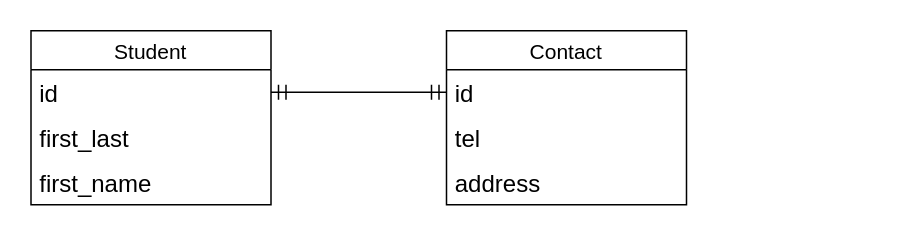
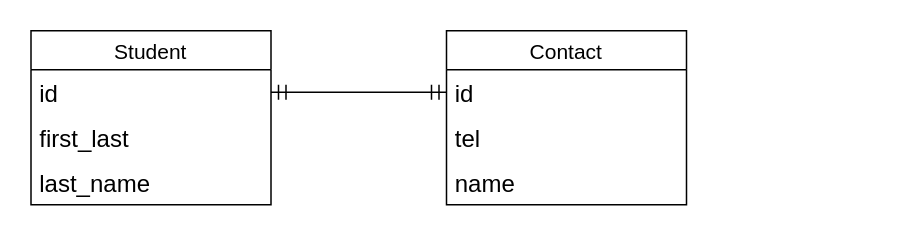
  <mxCell id="0" />
  <mxCell id="1" parent="0" />
  <mxCell id="2" value="Student" style="swimlane;fontStyle=0;childLayout=stackLayout;horizontal=1;startSize=26;horizontalStack=0;resizeParent=1;resizeParentMax=0;resizeLast=0;collapsible=1;marginBottom=0;align=center;fontSize=14;" parent="1" vertex="1"><mxGeometry x="20" y="20" width="160" height="116" as="geometry" /></mxCell>
  <mxCell id="3" value="id" style="text;strokeColor=none;fillColor=none;spacingLeft=4;spacingRight=4;overflow=hidden;rotatable=0;points=[[0,0.5],[1,0.5]];portConstraint=eastwest;fontSize=16;whiteSpace=wrap;html=1;" parent="2" vertex="1"><mxGeometry y="26" width="160" height="30" as="geometry" /></mxCell>
  <mxCell id="4" value="first_last" style="text;strokeColor=none;fillColor=none;spacingLeft=4;spacingRight=4;overflow=hidden;rotatable=0;points=[[0,0.5],[1,0.5]];portConstraint=eastwest;fontSize=16;whiteSpace=wrap;html=1;" parent="2" vertex="1"><mxGeometry y="56" width="160" height="30" as="geometry" /></mxCell>
- <mxCell id="5" value="first_name" style="text;strokeColor=none;fillColor=none;spacingLeft=4;spacingRight=4;overflow=hidden;rotatable=0;points=[[0,0.5],[1,0.5]];portConstraint=eastwest;fontSize=16;whiteSpace=wrap;html=1;" parent="2" vertex="1"><mxGeometry y="86" width="160" height="30" as="geometry" /></mxCell>
+ <mxCell id="5" value="last_name" style="text;strokeColor=none;fillColor=none;spacingLeft=4;spacingRight=4;overflow=hidden;rotatable=0;points=[[0,0.5],[1,0.5]];portConstraint=eastwest;fontSize=16;whiteSpace=wrap;html=1;" parent="2" vertex="1"><mxGeometry y="86" width="160" height="30" as="geometry" /></mxCell>
  <mxCell id="6" value="Contact" style="swimlane;fontStyle=0;childLayout=stackLayout;horizontal=1;startSize=26;horizontalStack=0;resizeParent=1;resizeParentMax=0;resizeLast=0;collapsible=1;marginBottom=0;align=center;fontSize=14;" parent="1" vertex="1"><mxGeometry x="297" y="20" width="160" height="116" as="geometry" /></mxCell>
  <mxCell id="7" value="id" style="text;strokeColor=none;fillColor=none;spacingLeft=4;spacingRight=4;overflow=hidden;rotatable=0;points=[[0,0.5],[1,0.5]];portConstraint=eastwest;fontSize=16;whiteSpace=wrap;html=1;" parent="6" vertex="1"><mxGeometry y="26" width="160" height="30" as="geometry" /></mxCell>
  <mxCell id="8" value="tel" style="text;strokeColor=none;fillColor=none;spacingLeft=4;spacingRight=4;overflow=hidden;rotatable=0;points=[[0,0.5],[1,0.5]];portConstraint=eastwest;fontSize=16;whiteSpace=wrap;html=1;" parent="6" vertex="1"><mxGeometry y="56" width="160" height="30" as="geometry" /></mxCell>
- <mxCell id="9" value="address" style="text;strokeColor=none;fillColor=none;spacingLeft=4;spacingRight=4;overflow=hidden;rotatable=0;points=[[0,0.5],[1,0.5]];portConstraint=eastwest;fontSize=16;whiteSpace=wrap;html=1;" parent="6" vertex="1"><mxGeometry y="86" width="160" height="30" as="geometry" /></mxCell>
+ <mxCell id="9" value="name" style="text;strokeColor=none;fillColor=none;spacingLeft=4;spacingRight=4;overflow=hidden;rotatable=0;points=[[0,0.5],[1,0.5]];portConstraint=eastwest;fontSize=16;whiteSpace=wrap;html=1;" parent="6" vertex="1"><mxGeometry y="86" width="160" height="30" as="geometry" /></mxCell>
  <mxCell id="10" value="" style="edgeStyle=entityRelationEdgeStyle;fontSize=12;html=1;endArrow=ERmandOne;startArrow=ERmandOne;rounded=0;startSize=8;endSize=8;curved=1;entryX=0;entryY=0.5;entryDx=0;entryDy=0;" parent="1" source="3" target="7" edge="1"><mxGeometry width="100" height="100" relative="1" as="geometry"><mxPoint x="503" y="180" as="sourcePoint" /><mxPoint x="603" y="80" as="targetPoint" /><Array as="points"><mxPoint x="497" y="77" /><mxPoint x="506" y="123" /><mxPoint x="593" y="64" /></Array></mxGeometry></mxCell>
